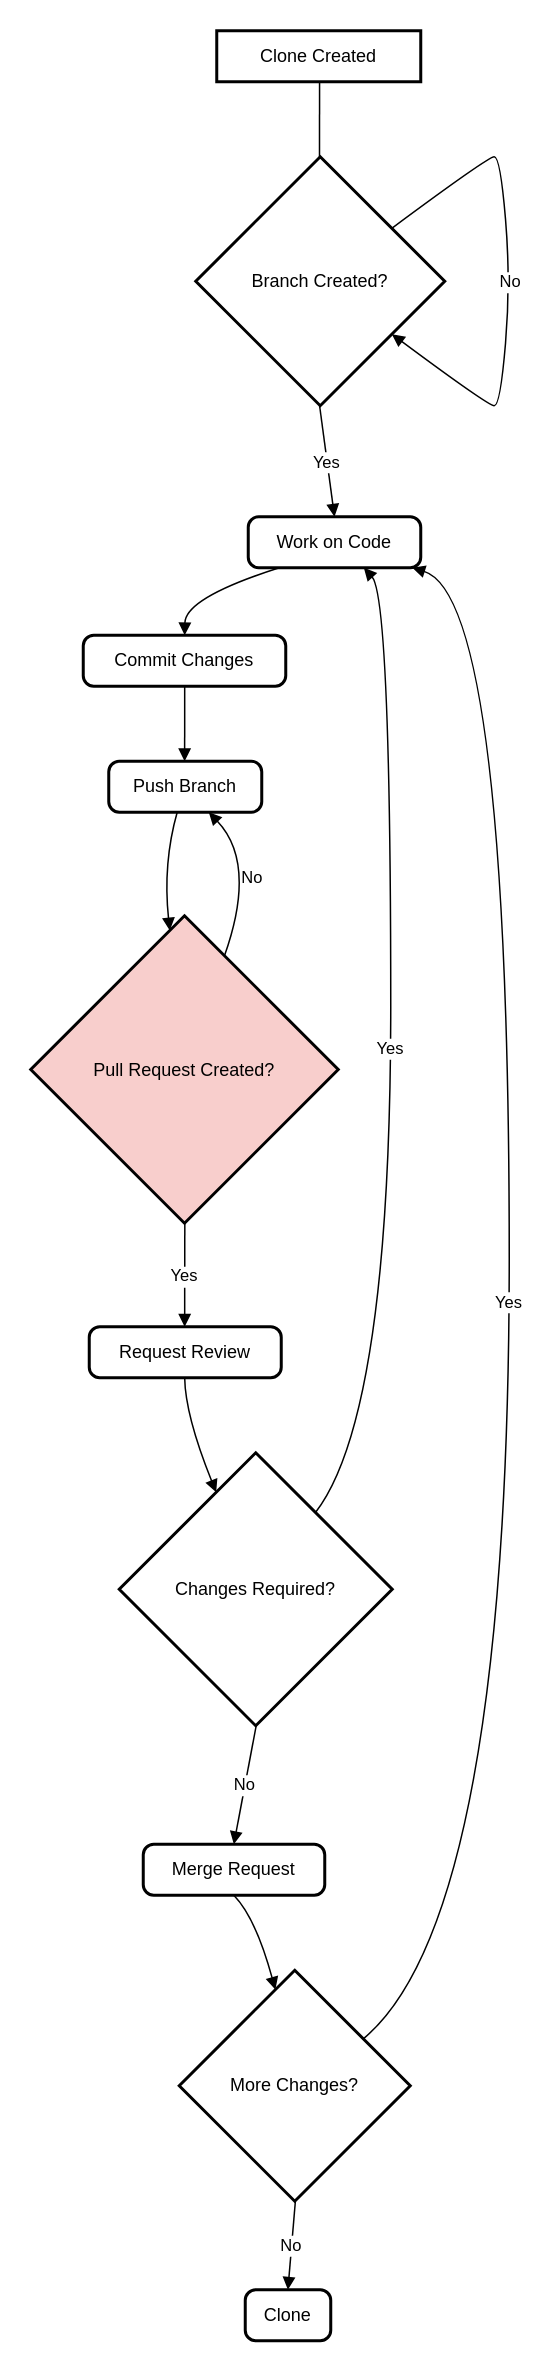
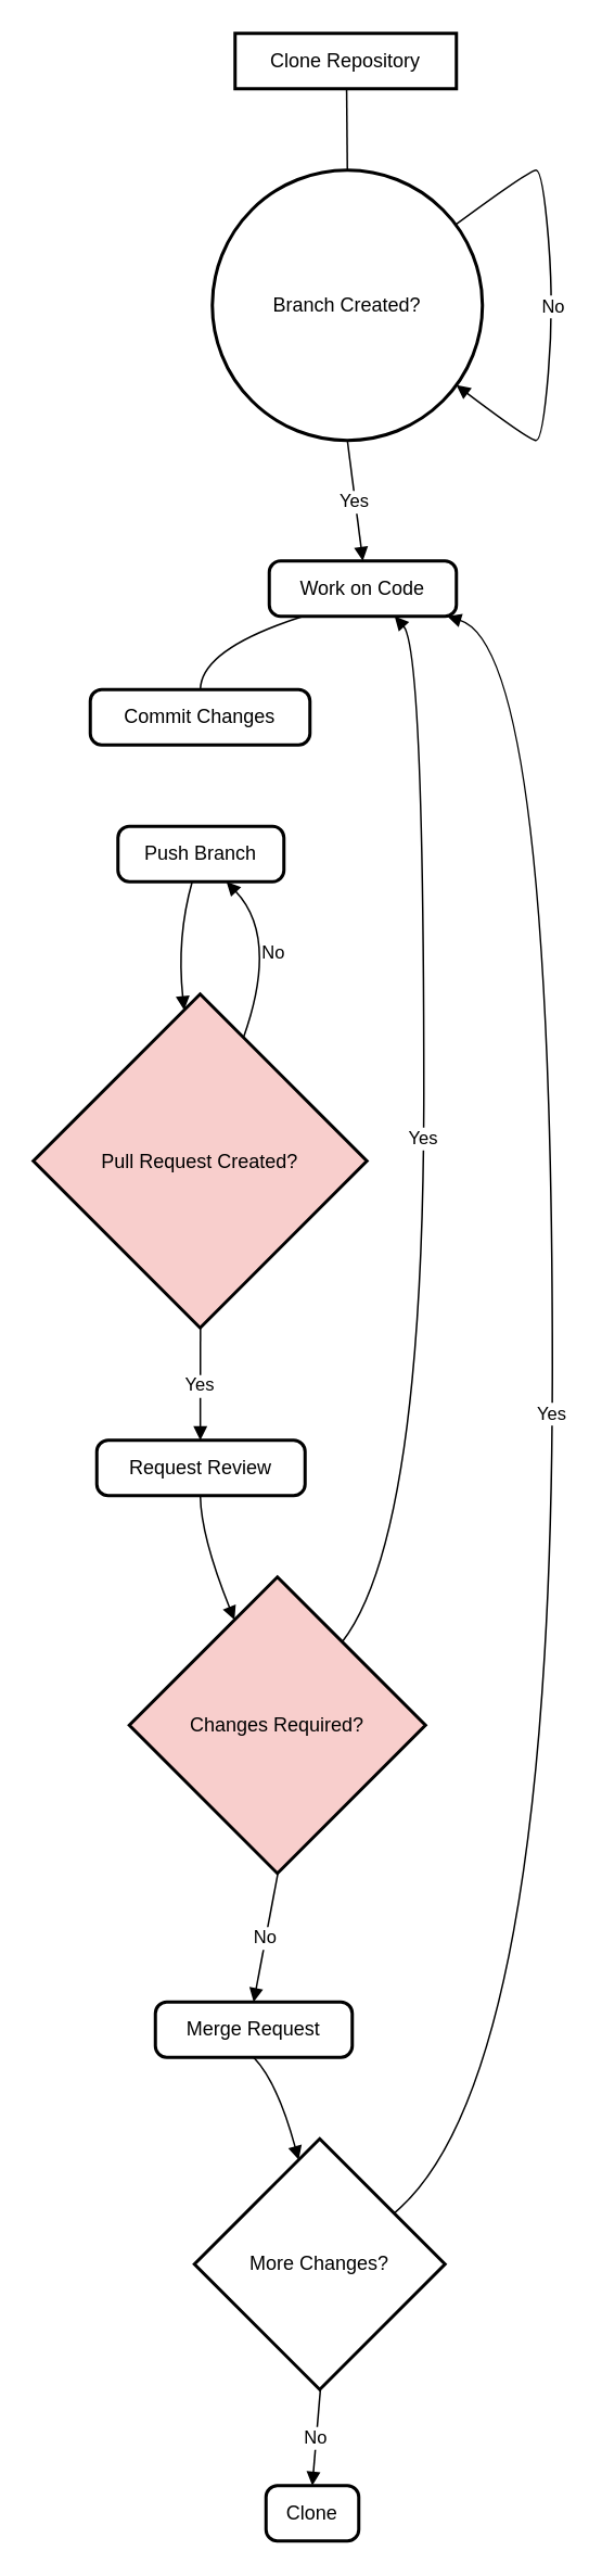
  <mxCell id="0" />
  <mxCell id="1" parent="0" />
- <mxCell id="2" value="Clone Created" style="whiteSpace=wrap;strokeWidth=2;" vertex="1" parent="1"><mxGeometry x="144" y="20" width="136" height="34" as="geometry" /></mxCell>
- <mxCell id="3" value="Branch Created?" style="rhombus;strokeWidth=2;whiteSpace=wrap;" vertex="1" parent="1"><mxGeometry x="130" y="104" width="166" height="166" as="geometry" /></mxCell>
+ <mxCell id="2" value="Clone Repository" style="whiteSpace=wrap;strokeWidth=2;" vertex="1" parent="1"><mxGeometry x="144" y="20" width="136" height="34" as="geometry" /></mxCell>
+ <mxCell id="3" value="Branch Created?" style="ellipse;strokeWidth=2;whiteSpace=wrap;" vertex="1" parent="1"><mxGeometry x="130" y="104" width="166" height="166" as="geometry" /></mxCell>
  <mxCell id="4" value="Work on Code" style="rounded=1;absoluteArcSize=1;arcSize=14;whiteSpace=wrap;strokeWidth=2;" vertex="1" parent="1"><mxGeometry x="165" y="344" width="115" height="34" as="geometry" /></mxCell>
  <mxCell id="5" value="Commit Changes" style="rounded=1;absoluteArcSize=1;arcSize=14;whiteSpace=wrap;strokeWidth=2;" vertex="1" parent="1"><mxGeometry x="55" y="423" width="135" height="34" as="geometry" /></mxCell>
  <mxCell id="6" value="Push Branch" style="rounded=1;absoluteArcSize=1;arcSize=14;whiteSpace=wrap;strokeWidth=2;" vertex="1" parent="1"><mxGeometry x="72" y="507" width="102" height="34" as="geometry" /></mxCell>
  <mxCell id="7" value="Pull Request Created?" style="rhombus;strokeWidth=2;whiteSpace=wrap;fillColor=#f8cecc;" vertex="1" parent="1"><mxGeometry x="20" y="610" width="205" height="205" as="geometry" /></mxCell>
  <mxCell id="8" value="Request Review" style="rounded=1;absoluteArcSize=1;arcSize=14;whiteSpace=wrap;strokeWidth=2;" vertex="1" parent="1"><mxGeometry x="59" y="884" width="128" height="34" as="geometry" /></mxCell>
- <mxCell id="9" value="Changes Required?" style="rhombus;strokeWidth=2;whiteSpace=wrap;" vertex="1" parent="1"><mxGeometry x="79" y="968" width="182" height="182" as="geometry" /></mxCell>
+ <mxCell id="9" value="Changes Required?" style="rhombus;strokeWidth=2;whiteSpace=wrap;fillColor=#f8cecc;" vertex="1" parent="1"><mxGeometry x="79" y="968" width="182" height="182" as="geometry" /></mxCell>
  <mxCell id="10" value="Merge Request" style="rounded=1;absoluteArcSize=1;arcSize=14;whiteSpace=wrap;strokeWidth=2;" vertex="1" parent="1"><mxGeometry x="95" y="1229" width="121" height="34" as="geometry" /></mxCell>
  <mxCell id="11" value="More Changes?" style="rhombus;strokeWidth=2;whiteSpace=wrap;" vertex="1" parent="1"><mxGeometry x="119" y="1313" width="154" height="154" as="geometry" /></mxCell>
  <mxCell id="12" value="Clone" style="rounded=1;absoluteArcSize=1;arcSize=14;whiteSpace=wrap;strokeWidth=2;" vertex="1" parent="1"><mxGeometry x="163" y="1526" width="57" height="34" as="geometry" /></mxCell>
  <mxCell id="13" value="" style="curved=1;startArrow=none;endArrow=none;exitX=0.504;exitY=1;entryX=0.497;entryY=0;rounded=0;" edge="1" parent="1" source="2" target="3"><mxGeometry relative="1" as="geometry"><Array as="points" /></mxGeometry></mxCell>
  <mxCell id="14" value="Yes" style="curved=1;startArrow=none;endArrow=block;exitX=0.497;exitY=0.999;entryX=0.5;entryY=-0.006;rounded=0;" edge="1" parent="1" source="3" target="4"><mxGeometry relative="1" as="geometry"><Array as="points" /></mxGeometry></mxCell>
  <mxCell id="15" value="No" style="curved=1;startArrow=none;endArrow=block;exitX=0.997;exitY=0.132;entryX=0.997;entryY=0.867;rounded=0;" edge="1" parent="1" source="3" target="3"><mxGeometry relative="1" as="geometry"><Array as="points"><mxPoint x="325" y="104" /><mxPoint x="333" y="104" /><mxPoint x="340" y="187" /><mxPoint x="333" y="270" /><mxPoint x="325" y="270" /></Array></mxGeometry></mxCell>
- <mxCell id="16" value="" style="curved=1;startArrow=none;endArrow=block;exitX=0.184;exitY=0.994;entryX=0.501;entryY=-0.006;rounded=0;" edge="1" parent="1" source="4" target="5"><mxGeometry relative="1" as="geometry"><Array as="points"><mxPoint x="123" y="398" /></Array></mxGeometry></mxCell>
- <mxCell id="17" value="" style="curved=1;startArrow=none;endArrow=block;exitX=0.501;exitY=0.994;entryX=0.496;entryY=-0.006;rounded=0;" edge="1" parent="1" source="5" target="6"><mxGeometry relative="1" as="geometry"><Array as="points" /></mxGeometry></mxCell>
+ <mxCell id="16" value="" style="curved=1;startArrow=none;endArrow=none;exitX=0.184;exitY=0.994;entryX=0.501;entryY=-0.006;rounded=0;" edge="1" parent="1" source="4" target="5"><mxGeometry relative="1" as="geometry"><Array as="points"><mxPoint x="123" y="398" /></Array></mxGeometry></mxCell>
  <mxCell id="18" value="" style="curved=1;startArrow=none;endArrow=block;exitX=0.448;exitY=0.994;entryX=0.447;entryY=-0.001;rounded=0;" edge="1" parent="1" source="6" target="7"><mxGeometry relative="1" as="geometry"><Array as="points"><mxPoint x="108" y="575" /></Array></mxGeometry></mxCell>
  <mxCell id="19" value="Yes" style="curved=1;startArrow=none;endArrow=block;exitX=0.501;exitY=1.0;entryX=0.497;entryY=0.002;rounded=0;" edge="1" parent="1" source="7" target="8"><mxGeometry relative="1" as="geometry"><Array as="points" /></mxGeometry></mxCell>
  <mxCell id="20" value="No" style="curved=1;startArrow=none;endArrow=block;exitX=0.676;exitY=-0.001;entryX=0.652;entryY=0.994;rounded=0;" edge="1" parent="1" source="7" target="6"><mxGeometry relative="1" as="geometry"><Array as="points"><mxPoint x="171" y="575" /></Array></mxGeometry></mxCell>
  <mxCell id="21" value="" style="curved=1;startArrow=none;endArrow=block;exitX=0.497;exitY=1.002;entryX=0.296;entryY=0.0;rounded=0;" edge="1" parent="1" source="8" target="9"><mxGeometry relative="1" as="geometry"><Array as="points"><mxPoint x="123" y="943" /></Array></mxGeometry></mxCell>
  <mxCell id="22" value="No" style="curved=1;startArrow=none;endArrow=block;exitX=0.502;exitY=1.0;entryX=0.499;entryY=0.001;rounded=0;" edge="1" parent="1" source="9" target="10"><mxGeometry relative="1" as="geometry"><Array as="points" /></mxGeometry></mxCell>
  <mxCell id="23" value="Yes" style="curved=1;startArrow=none;endArrow=block;exitX=0.889;exitY=0.0;entryX=0.668;entryY=0.994;rounded=0;" edge="1" parent="1" source="9" target="4"><mxGeometry relative="1" as="geometry"><Array as="points"><mxPoint x="260" y="943" /><mxPoint x="260" y="398" /></Array></mxGeometry></mxCell>
  <mxCell id="24" value="" style="curved=1;startArrow=none;endArrow=block;exitX=0.499;exitY=1.001;entryX=0.399;entryY=0.0;rounded=0;" edge="1" parent="1" source="10" target="11"><mxGeometry relative="1" as="geometry"><Array as="points"><mxPoint x="170" y="1278" /></Array></mxGeometry></mxCell>
  <mxCell id="25" value="Yes" style="curved=1;startArrow=none;endArrow=block;exitX=1.004;exitY=0.155;entryX=0.946;entryY=0.994;rounded=0;" edge="1" parent="1" source="11" target="4"><mxGeometry relative="1" as="geometry"><Array as="points"><mxPoint x="339" y="1278" /><mxPoint x="339" y="398" /></Array></mxGeometry></mxCell>
  <mxCell id="26" value="No" style="curved=1;startArrow=none;endArrow=block;exitX=0.503;exitY=1.003;entryX=0.499;entryY=0.013;rounded=0;" edge="1" parent="1" source="11" target="12"><mxGeometry relative="1" as="geometry"><Array as="points" /></mxGeometry></mxCell>
